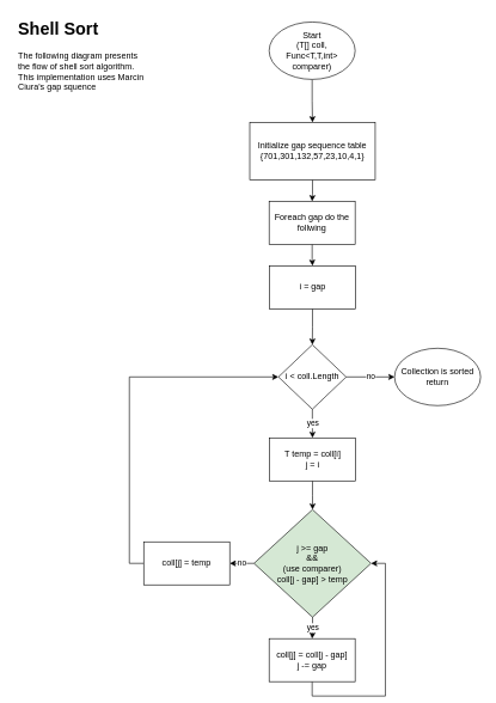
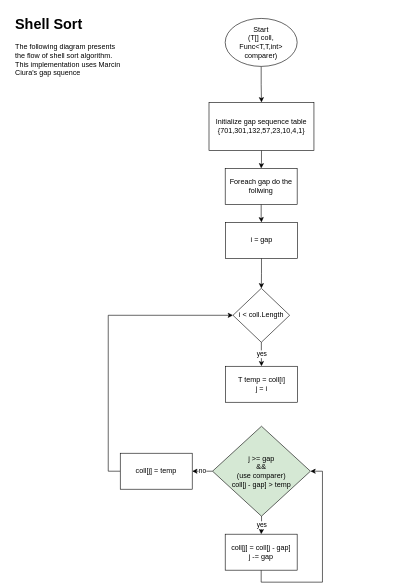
  <mxCell id="0" />
  <mxCell id="1" parent="0" />
  <mxCell id="2" value="&lt;h1&gt;Shell Sort&lt;br&gt;&lt;/h1&gt;&lt;p&gt;The following diagram presents the flow of shell sort algorithm. This implementation uses Marcin Ciura's gap squence&lt;br&gt;&lt;/p&gt;" style="text;html=1;strokeColor=none;fillColor=none;spacing=5;spacingTop=-20;whiteSpace=wrap;overflow=hidden;rounded=0;" vertex="1" parent="1"><mxGeometry x="20" y="20" width="190" height="120" as="geometry" /></mxCell>
  <mxCell id="3" value="" style="edgeStyle=orthogonalEdgeStyle;rounded=0;orthogonalLoop=1;jettySize=auto;html=1;" edge="1" parent="1" source="4" target="6"><mxGeometry relative="1" as="geometry" /></mxCell>
  <mxCell id="4" value="&lt;div&gt;Start&lt;/div&gt;&lt;div&gt;(T[] coll, Func&amp;lt;T,T,int&amp;gt; comparer)&lt;br&gt;&lt;/div&gt;" style="ellipse;whiteSpace=wrap;html=1;" vertex="1" parent="1"><mxGeometry x="375" y="30" width="120" height="80" as="geometry" /></mxCell>
  <mxCell id="5" value="" style="edgeStyle=orthogonalEdgeStyle;rounded=0;orthogonalLoop=1;jettySize=auto;html=1;" edge="1" parent="1" source="6" target="8"><mxGeometry relative="1" as="geometry" /></mxCell>
  <mxCell id="6" value="&lt;div&gt;Initialize gap sequence table&lt;/div&gt;&lt;div&gt;{701,301,132,57,23,10,4,1}&lt;br&gt;&lt;/div&gt;" style="rounded=0;whiteSpace=wrap;html=1;" vertex="1" parent="1"><mxGeometry x="348" y="170" width="175" height="80" as="geometry" /></mxCell>
  <mxCell id="7" value="" style="edgeStyle=orthogonalEdgeStyle;rounded=0;orthogonalLoop=1;jettySize=auto;html=1;" edge="1" parent="1" source="8" target="10"><mxGeometry relative="1" as="geometry" /></mxCell>
  <mxCell id="8" value="Foreach gap do the follwing" style="rounded=0;whiteSpace=wrap;html=1;" vertex="1" parent="1"><mxGeometry x="375" y="280" width="120" height="60" as="geometry" /></mxCell>
  <mxCell id="9" value="" style="edgeStyle=orthogonalEdgeStyle;rounded=0;orthogonalLoop=1;jettySize=auto;html=1;" edge="1" parent="1" source="10" target="13"><mxGeometry relative="1" as="geometry" /></mxCell>
  <mxCell id="10" value="i = gap" style="rounded=0;whiteSpace=wrap;html=1;" vertex="1" parent="1"><mxGeometry x="375.5" y="370" width="120" height="60" as="geometry" /></mxCell>
  <mxCell id="11" value="yes" style="edgeStyle=orthogonalEdgeStyle;rounded=0;orthogonalLoop=1;jettySize=auto;html=1;" edge="1" parent="1" source="13" target="15"><mxGeometry relative="1" as="geometry" /></mxCell>
- <mxCell id="12" value="no" style="edgeStyle=orthogonalEdgeStyle;rounded=0;orthogonalLoop=1;jettySize=auto;html=1;" edge="1" parent="1" source="13" target="23"><mxGeometry relative="1" as="geometry" /></mxCell>
  <mxCell id="13" value="i &amp;lt; coll.Length" style="rhombus;whiteSpace=wrap;html=1;" vertex="1" parent="1"><mxGeometry x="388" y="480" width="94.5" height="90" as="geometry" /></mxCell>
- <mxCell id="14" value="" style="edgeStyle=orthogonalEdgeStyle;rounded=0;orthogonalLoop=1;jettySize=auto;html=1;" edge="1" parent="1" source="15" target="18"><mxGeometry relative="1" as="geometry" /></mxCell>
  <mxCell id="15" value="&lt;div&gt;T temp = coll[i]&lt;/div&gt;&lt;div&gt;j = i&lt;br&gt;&lt;/div&gt;" style="rounded=0;whiteSpace=wrap;html=1;" vertex="1" parent="1"><mxGeometry x="375.5" y="610" width="120" height="60" as="geometry" /></mxCell>
  <mxCell id="16" value="yes" style="edgeStyle=orthogonalEdgeStyle;rounded=0;orthogonalLoop=1;jettySize=auto;html=1;" edge="1" parent="1" source="18" target="20"><mxGeometry relative="1" as="geometry" /></mxCell>
  <mxCell id="17" value="no" style="edgeStyle=orthogonalEdgeStyle;rounded=0;orthogonalLoop=1;jettySize=auto;html=1;" edge="1" parent="1" source="18" target="22"><mxGeometry relative="1" as="geometry" /></mxCell>
  <mxCell id="18" value="&lt;div&gt;j &amp;gt;= gap&lt;/div&gt;&lt;div&gt;&amp;amp;&amp;amp;&lt;/div&gt;&lt;div&gt;(use comparer)&lt;/div&gt;&lt;div&gt;coll[j - gap] &amp;gt; temp&lt;br&gt;&lt;/div&gt;" style="rhombus;whiteSpace=wrap;html=1;fillColor=#d5e8d4;" vertex="1" parent="1"><mxGeometry x="353.88" y="710" width="163.25" height="150" as="geometry" /></mxCell>
  <mxCell id="19" style="edgeStyle=orthogonalEdgeStyle;rounded=0;orthogonalLoop=1;jettySize=auto;html=1;exitX=0.5;exitY=1;exitDx=0;exitDy=0;entryX=1;entryY=0.5;entryDx=0;entryDy=0;" edge="1" parent="1" source="20" target="18"><mxGeometry relative="1" as="geometry" /></mxCell>
  <mxCell id="20" value="&lt;div&gt;coll[j] = coll[j - gap]&lt;/div&gt;&lt;div&gt;j -= gap&lt;br&gt;&lt;/div&gt;" style="rounded=0;whiteSpace=wrap;html=1;" vertex="1" parent="1"><mxGeometry x="375" y="890" width="120" height="60" as="geometry" /></mxCell>
  <mxCell id="21" style="edgeStyle=orthogonalEdgeStyle;rounded=0;orthogonalLoop=1;jettySize=auto;html=1;exitX=0;exitY=0.5;exitDx=0;exitDy=0;entryX=0;entryY=0.5;entryDx=0;entryDy=0;" edge="1" parent="1" source="22" target="13"><mxGeometry relative="1" as="geometry" /></mxCell>
  <mxCell id="22" value="coll[j] = temp" style="rounded=0;whiteSpace=wrap;html=1;" vertex="1" parent="1"><mxGeometry x="200" y="755" width="120" height="60" as="geometry" /></mxCell>
- <mxCell id="23" value="&lt;div&gt;Collection is sorted&lt;/div&gt;&lt;div&gt;return&lt;br&gt;&lt;/div&gt;" style="ellipse;whiteSpace=wrap;html=1;" vertex="1" parent="1"><mxGeometry x="550" y="485" width="120" height="80" as="geometry" /></mxCell>
